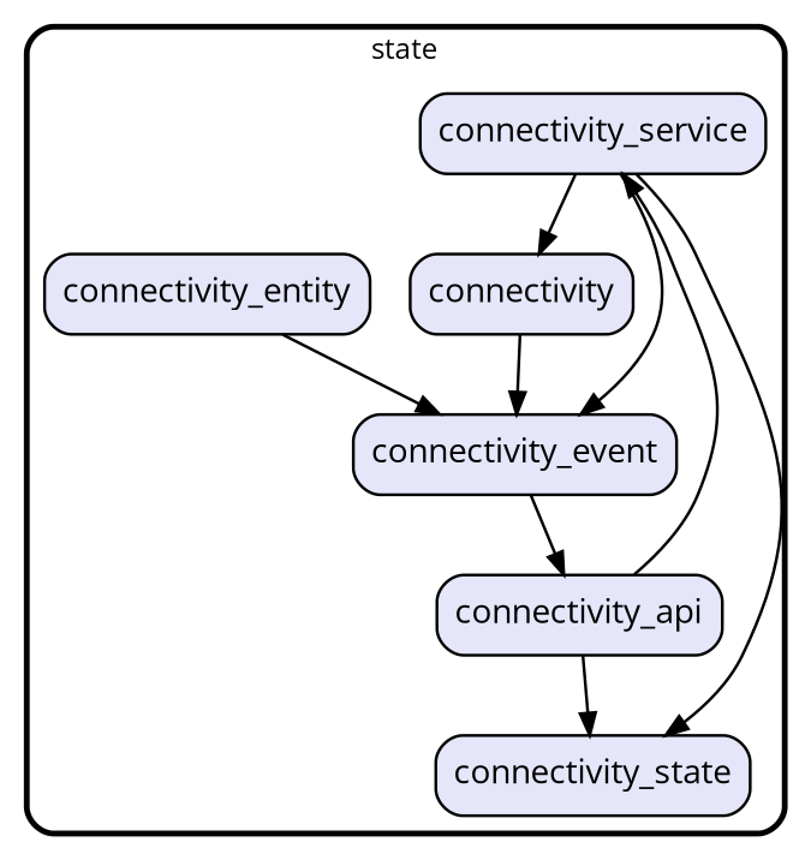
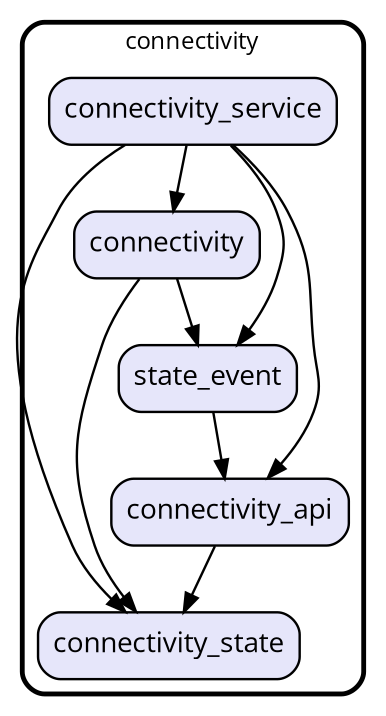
  digraph {
    fontname="Open Sans"
    fontsize=13
    penwidth=2.6
    style=rounded
    node [fillcolor=Lavender fontname="Open Sans" fontsize=15 penwidth=1.3 shape=rect style="filled,rounded"]
    edge [fontname="Open Sans" penwidth=1.3]
    n1 [label=connectivity_state]
    n2 [label=connectivity]
    n3 [label=connectivity_service]
    n4 [label=connectivity_api]
-   n5 [label=connectivity_event]
-   n6 [label=connectivity_entity]
+   n5 [label=state_event]
    subgraph cluster_1 {
-     label=state
+     label=connectivity
      n1
      n2
      n3
      n4
      n5
-     n6
    }
+   n2 -> n1
    n2 -> n5
    n3 -> n1
    n3 -> n2
-   n4 -> n3
+   n3 -> n4
    n3 -> n5
    n4 -> n1
    n5 -> n4
-   n6 -> n5
  }
